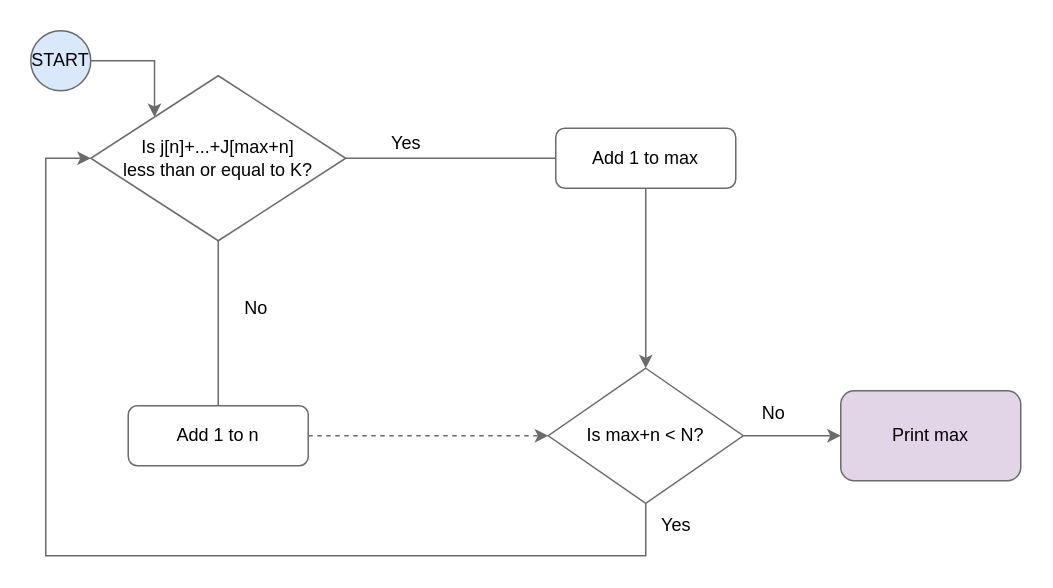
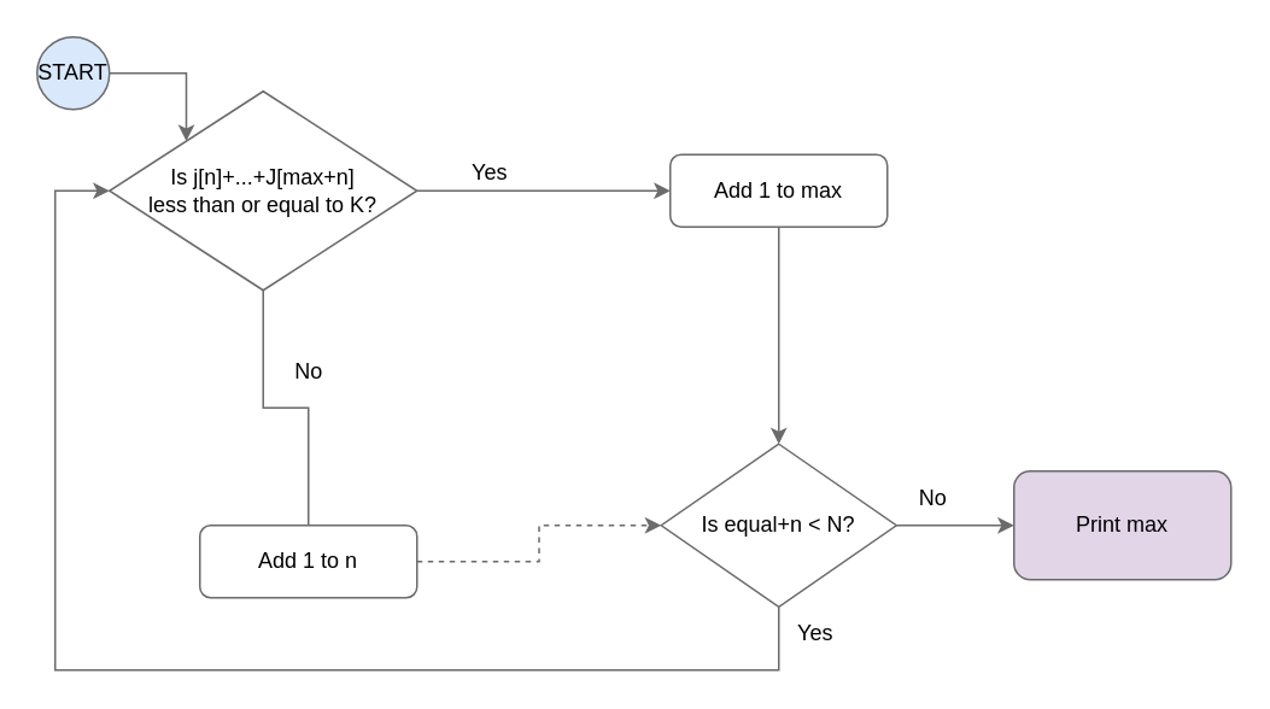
  <mxCell id="0" />
  <mxCell id="1" parent="0" />
  <mxCell id="2" style="edgeStyle=orthogonalEdgeStyle;rounded=0;html=1;exitX=0.5;exitY=1;exitDx=0;exitDy=0;entryX=0.5;entryY=0;entryDx=0;entryDy=0;strokeColor=#6B6B6B;endArrow=none;" edge="1" parent="1" source="4" target="10"><mxGeometry relative="1" as="geometry" /></mxCell>
- <mxCell id="3" style="edgeStyle=orthogonalEdgeStyle;rounded=0;html=1;exitX=1;exitY=0.5;exitDx=0;exitDy=0;strokeColor=#6B6B6B;endArrow=none;" edge="1" parent="1" source="4" target="8"><mxGeometry relative="1" as="geometry" /></mxCell>
+ <mxCell id="3" style="edgeStyle=orthogonalEdgeStyle;rounded=0;html=1;exitX=1;exitY=0.5;exitDx=0;exitDy=0;strokeColor=#6B6B6B;" edge="1" parent="1" source="4" target="8"><mxGeometry relative="1" as="geometry" /></mxCell>
  <mxCell id="4" value="Is j[n]+...+J[max+n]&lt;br&gt;&lt;span style=&quot;background-color: initial; text-align: left;&quot;&gt;less than or equal to K?&lt;/span&gt;" style="rhombus;whiteSpace=wrap;html=1;strokeColor=#6B6B6B;" parent="1" vertex="1"><mxGeometry x="60" y="50" width="170" height="110" as="geometry" /></mxCell>
  <mxCell id="5" style="edgeStyle=orthogonalEdgeStyle;html=1;exitX=1;exitY=0.5;exitDx=0;exitDy=0;entryX=0;entryY=0;entryDx=0;entryDy=0;rounded=0;strokeColor=#6B6B6B;" parent="1" source="6" target="4" edge="1"><mxGeometry relative="1" as="geometry" /></mxCell>
  <mxCell id="6" value="START" style="ellipse;whiteSpace=wrap;html=1;strokeColor=#6B6B6B;fillColor=#dae8fc;" parent="1" vertex="1"><mxGeometry x="20" y="20" width="40" height="40" as="geometry" /></mxCell>
  <mxCell id="7" style="edgeStyle=orthogonalEdgeStyle;rounded=0;html=1;exitX=0.5;exitY=1;exitDx=0;exitDy=0;fontSize=12;strokeColor=#6B6B6B;" edge="1" parent="1" source="8" target="15"><mxGeometry relative="1" as="geometry" /></mxCell>
  <mxCell id="8" value="Add 1 to max" style="rounded=1;whiteSpace=wrap;html=1;strokeColor=#6B6B6B;" vertex="1" parent="1"><mxGeometry x="370" y="85" width="120" height="40" as="geometry" /></mxCell>
  <mxCell id="9" style="edgeStyle=orthogonalEdgeStyle;rounded=0;html=1;exitX=1;exitY=0.5;exitDx=0;exitDy=0;entryX=0;entryY=0.5;entryDx=0;entryDy=0;fontSize=12;strokeColor=#6B6B6B;dashed=1;" edge="1" parent="1" source="10" target="15"><mxGeometry relative="1" as="geometry" /></mxCell>
- <mxCell id="10" value="Add 1 to n" style="rounded=1;whiteSpace=wrap;html=1;strokeColor=#6B6B6B;" vertex="1" parent="1"><mxGeometry x="85" y="270" width="120" height="40" as="geometry" /></mxCell>
+ <mxCell id="10" value="Add 1 to n" style="rounded=1;whiteSpace=wrap;html=1;strokeColor=#6B6B6B;" vertex="1" parent="1"><mxGeometry x="110" y="290" width="120" height="40" as="geometry" /></mxCell>
  <mxCell id="11" value="Yes" style="text;html=1;align=center;verticalAlign=middle;resizable=0;points=[];autosize=1;strokeColor=none;fillColor=none;" vertex="1" parent="1"><mxGeometry x="250" y="80" width="40" height="30" as="geometry" /></mxCell>
  <mxCell id="12" value="No" style="text;html=1;align=center;verticalAlign=middle;resizable=0;points=[];autosize=1;strokeColor=none;fillColor=none;" vertex="1" parent="1"><mxGeometry x="150" y="190" width="40" height="30" as="geometry" /></mxCell>
  <mxCell id="13" style="edgeStyle=orthogonalEdgeStyle;rounded=0;html=1;exitX=0.5;exitY=1;exitDx=0;exitDy=0;entryX=0;entryY=0.5;entryDx=0;entryDy=0;fontSize=12;strokeColor=#6B6B6B;" edge="1" parent="1" source="15" target="4"><mxGeometry relative="1" as="geometry"><Array as="points"><mxPoint x="430" y="370" /><mxPoint x="30" y="370" /><mxPoint x="30" y="105" /></Array></mxGeometry></mxCell>
  <mxCell id="14" style="edgeStyle=orthogonalEdgeStyle;rounded=0;html=1;exitX=1;exitY=0.5;exitDx=0;exitDy=0;entryX=0;entryY=0.5;entryDx=0;entryDy=0;fontSize=12;strokeColor=#6B6B6B;" edge="1" parent="1" source="15" target="16"><mxGeometry relative="1" as="geometry" /></mxCell>
- <mxCell id="15" value="Is max+n &amp;lt; N?" style="rhombus;whiteSpace=wrap;html=1;fontSize=12;strokeColor=#6B6B6B;" vertex="1" parent="1"><mxGeometry x="365" y="245" width="130" height="90" as="geometry" /></mxCell>
+ <mxCell id="15" value="Is equal+n &amp;lt; N?" style="rhombus;whiteSpace=wrap;html=1;fontSize=12;strokeColor=#6B6B6B;" vertex="1" parent="1"><mxGeometry x="365" y="245" width="130" height="90" as="geometry" /></mxCell>
  <mxCell id="16" value="Print max" style="rounded=1;whiteSpace=wrap;html=1;fontSize=12;strokeColor=#6B6B6B;fillColor=#e1d5e7;" vertex="1" parent="1"><mxGeometry x="560" y="260" width="120" height="60" as="geometry" /></mxCell>
  <mxCell id="17" value="No" style="text;html=1;align=center;verticalAlign=middle;resizable=0;points=[];autosize=1;strokeColor=none;fillColor=none;fontSize=12;" vertex="1" parent="1"><mxGeometry x="495" y="260" width="40" height="30" as="geometry" /></mxCell>
  <mxCell id="18" value="Yes" style="text;html=1;align=center;verticalAlign=middle;resizable=0;points=[];autosize=1;strokeColor=none;fillColor=none;fontSize=12;" vertex="1" parent="1"><mxGeometry x="430" y="335" width="40" height="30" as="geometry" /></mxCell>
